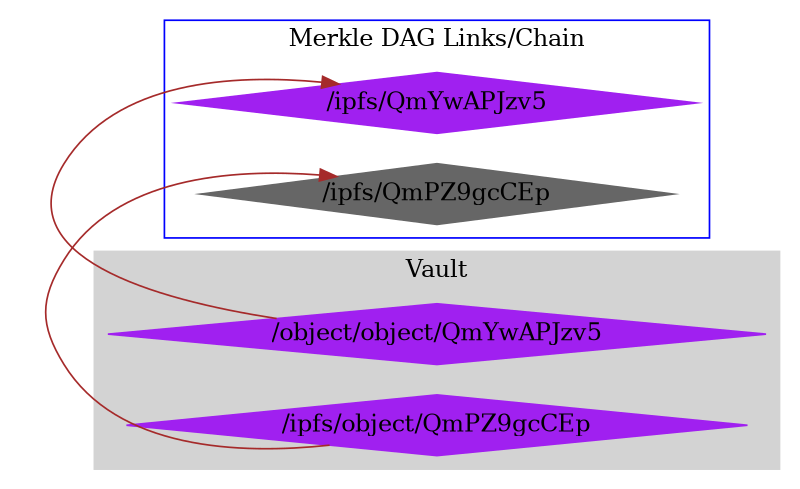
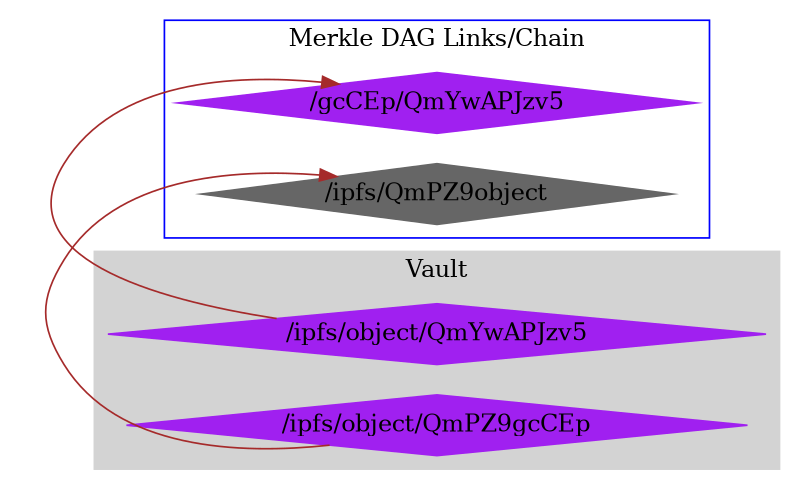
  digraph {
    rankdir=LR
    node [color=purple shape=diamond style=filled]
    edge [color=brown constraint=false style=solid]
-   "/ipfs/object/QmYwAPJzv5" [label="/object/object/QmYwAPJzv5"]
+   "/ipfs/object/QmYwAPJzv5"
    "/ipfs/object/QmPZ9gcCEp"
-   "/ipfs/QmYwAPJzv5"
-   "/ipfs/QmPZ9gcCEp" [color=gray40]
+   "/ipfs/QmYwAPJzv5" [label="/gcCEp/QmYwAPJzv5"]
+   "/ipfs/QmPZ9gcCEp" [color=gray40 label="/ipfs/QmPZ9object"]
    subgraph cluster_1 {
      color=lightgrey
      label=Vault
      style=filled
      subgraph sub_2 {
        color=lightgrey
        label=Vault
        rank=same
        style=filled
        "/ipfs/object/QmYwAPJzv5"
        "/ipfs/object/QmPZ9gcCEp"
      }
    }
    subgraph cluster_3 {
      color=blue
      label="Merkle DAG Links/Chain"
      "/ipfs/QmYwAPJzv5"
      "/ipfs/QmPZ9gcCEp"
    }
    "/ipfs/object/QmYwAPJzv5" -> "/ipfs/QmYwAPJzv5"
    "/ipfs/object/QmPZ9gcCEp" -> "/ipfs/QmPZ9gcCEp"
  }
